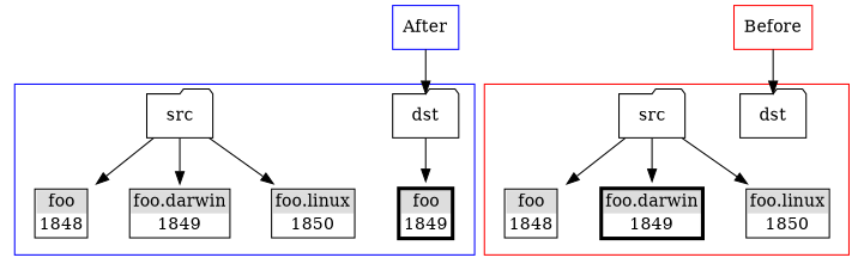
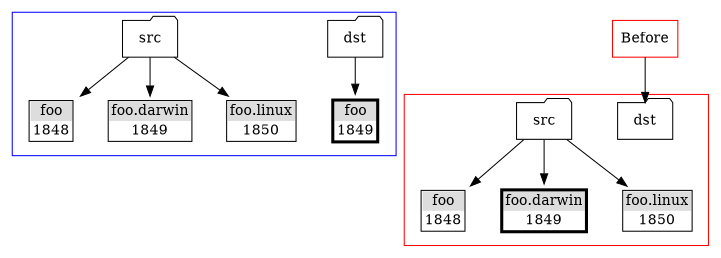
  digraph {
    compound=true
    fontname="DejaVu Serif"
    node [shape=none fontname="DejaVu Serif"]
    edge [fontname="DejaVu Serif"]
    n1 [label=dst shape=folder]
    n2 [label=< <TABLE BORDER="3" CELLBORDER="0" CELLSPACING="0"> <TR><TD bgcolor="#DDDDDD">foo</TD></TR> <TR><TD PORT="f0">1849</TD></TR> </TABLE>>]
    n3 [label=src shape=folder]
    n4 [label=< <TABLE BORDER="1" CELLBORDER="0" CELLSPACING="0"> <TR><TD bgcolor="#DDDDDD">foo</TD></TR> <TR><TD PORT="f0">1848</TD></TR> </TABLE>>]
    n5 [label=< <TABLE BORDER="1" CELLBORDER="0" CELLSPACING="0"> <TR><TD bgcolor="#DDDDDD">foo.darwin</TD></TR> <TR><TD PORT="f0">1849</TD></TR> </TABLE>>]
    n6 [label=< <TABLE BORDER="1" CELLBORDER="0" CELLSPACING="0"> <TR><TD bgcolor="#DDDDDD">foo.linux</TD></TR> <TR><TD PORT="f0">1850</TD></TR> </TABLE>>]
    dst [shape=folder]
    n8 [label=< <TABLE BORDER="1" CELLBORDER="0" CELLSPACING="0"> <TR><TD bgcolor="#DDDDDD">foo</TD></TR> <TR><TD PORT="f0">1848</TD></TR> </TABLE>>]
    src [shape=folder]
    n10 [label=< <TABLE BORDER="3" CELLBORDER="0" CELLSPACING="0"> <TR><TD bgcolor="#DDDDDD">foo.darwin</TD></TR> <TR><TD PORT="f0">1849</TD></TR> </TABLE>>]
    n11 [label=< <TABLE BORDER="1" CELLBORDER="0" CELLSPACING="0"> <TR><TD bgcolor="#DDDDDD">foo.linux</TD></TR> <TR><TD PORT="f0">1850</TD></TR> </TABLE>>]
    n12 [color=red label=Before shape=record]
-   n13 [color=blue label=After shape=record]
    subgraph cluster_1 {
      color=blue
      n1
      n2
      n3
      n4
      n5
      n6
    }
    subgraph cluster_2 {
      color=red
      dst
      n8
      src
      n10
      n11
    }
    n1 -> n2
    n3 -> n4
    n3 -> n5
    n3 -> n6
    src -> n8
    src -> n10
    src -> n11
    n12 -> dst
-   n13 -> n1
  }
